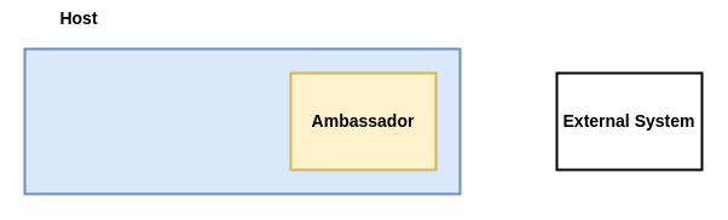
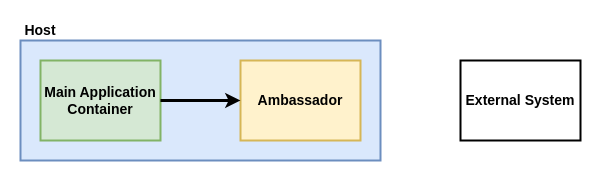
  <mxCell id="0" />
  <mxCell id="1" parent="0" />
  <mxCell id="2" value="" style="rounded=0;whiteSpace=wrap;html=1;strokeWidth=2;fillColor=#dae8fc;strokeColor=#6c8ebf;" vertex="1" parent="1"><mxGeometry x="20" y="40" width="360" height="120" as="geometry" /></mxCell>
+ <mxCell id="3" value="&lt;font size=&quot;1&quot;&gt;&lt;b style=&quot;font-size: 14px&quot;&gt;Main Application Container&lt;/b&gt;&lt;/font&gt;" style="rounded=0;whiteSpace=wrap;html=1;strokeWidth=2;fillColor=#d5e8d4;strokeColor=#82b366;" vertex="1" parent="1"><mxGeometry x="40" y="60" width="120" height="80" as="geometry" /></mxCell>
  <mxCell id="4" value="&lt;span style=&quot;font-size: 14px&quot;&gt;&lt;b&gt;Ambassador&lt;/b&gt;&lt;/span&gt;" style="rounded=0;whiteSpace=wrap;html=1;strokeWidth=2;fillColor=#fff2cc;strokeColor=#d6b656;" vertex="1" parent="1"><mxGeometry x="240" y="60" width="120" height="80" as="geometry" /></mxCell>
+ <mxCell id="5" value="" style="endArrow=classic;html=1;strokeWidth=3;entryX=0;entryY=0.5;entryDx=0;entryDy=0;exitX=1;exitY=0.5;exitDx=0;exitDy=0;" edge="1" parent="1" source="3" target="4"><mxGeometry width="50" height="50" relative="1" as="geometry"><mxPoint x="20" y="230" as="sourcePoint" /><mxPoint x="70" y="180" as="targetPoint" /></mxGeometry></mxCell>
  <mxCell id="6" value="&lt;font style=&quot;font-size: 14px&quot;&gt;&lt;b&gt;External System&lt;/b&gt;&lt;/font&gt;" style="rounded=0;whiteSpace=wrap;html=1;strokeWidth=2;" vertex="1" parent="1"><mxGeometry x="460" y="60" width="120" height="80" as="geometry" /></mxCell>
- <mxCell id="7" value="&lt;font style=&quot;font-size: 14px&quot;&gt;&lt;b&gt;Host&lt;/b&gt;&lt;/font&gt;" style="text;html=1;strokeColor=none;fillColor=none;align=center;verticalAlign=middle;whiteSpace=wrap;rounded=0;" vertex="1" parent="1"><mxGeometry x="45" y="5" width="40" height="20" as="geometry" /></mxCell>
+ <mxCell id="7" value="&lt;font style=&quot;font-size: 14px&quot;&gt;&lt;b&gt;Host&lt;/b&gt;&lt;/font&gt;" style="text;html=1;strokeColor=none;fillColor=none;align=center;verticalAlign=middle;whiteSpace=wrap;rounded=0;" vertex="1" parent="1"><mxGeometry x="20" y="20" width="40" height="20" as="geometry" /></mxCell>
